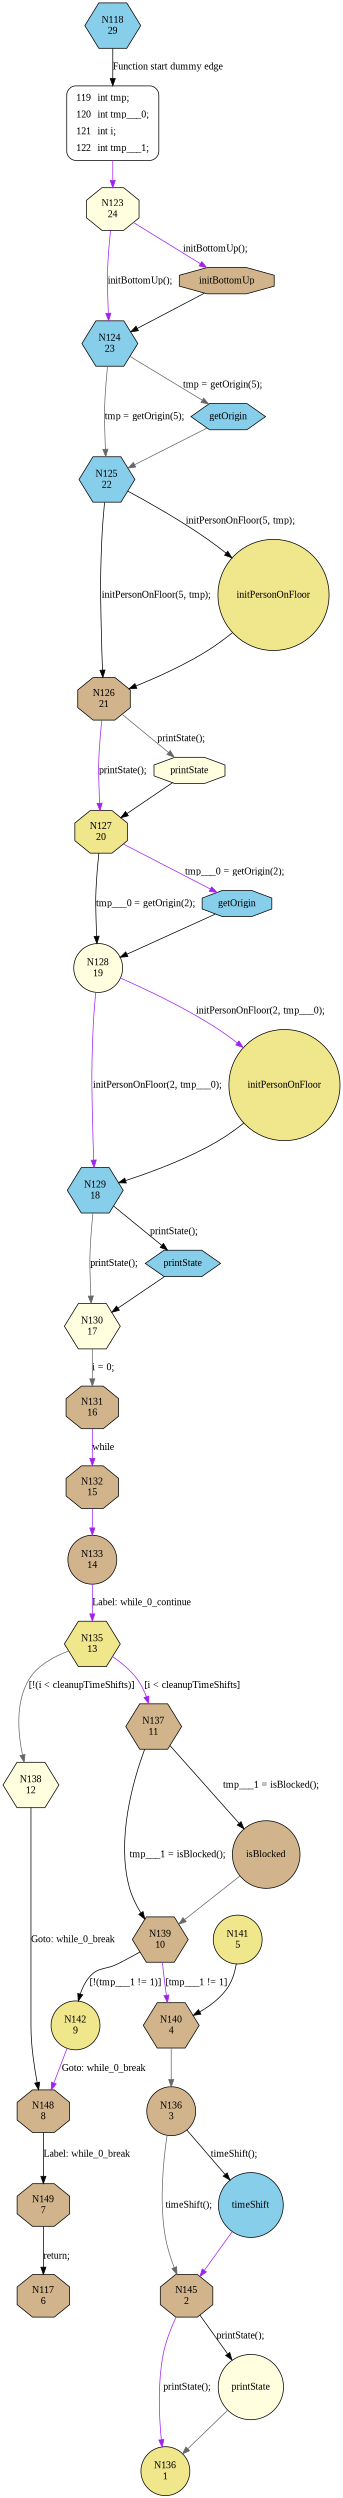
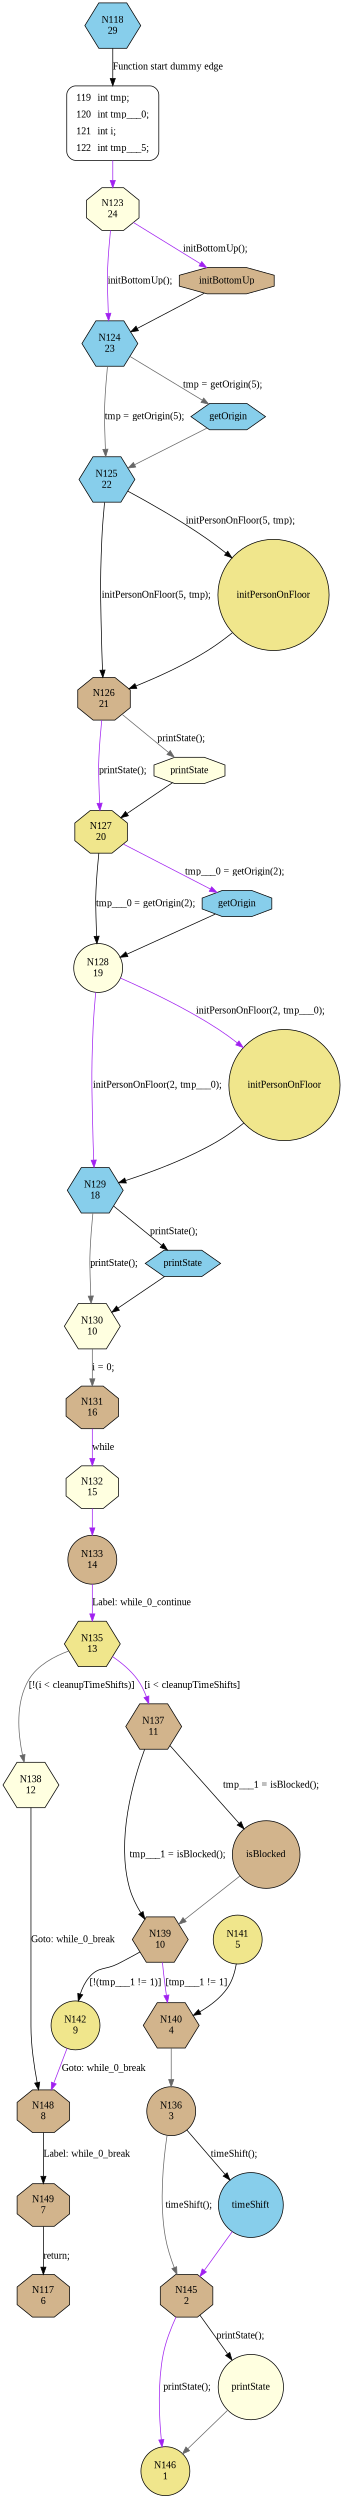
  digraph {
    fontname="Liberation Serif"
    node [fillcolor=tan fontname="Liberation Serif" shape=hexagon style=filled]
    edge [color=black fontname="Liberation Serif"]
    n1 [fillcolor=skyblue label="N118\n29"]
-   n2 [fillcolor=white label=<<table border="0" cellborder="0" cellpadding="3" bgcolor="white"><tr><td align="right">119</td><td align="left">int tmp;</td></tr><tr><td align="right">120</td><td align="left">int tmp___0;</td></tr><tr><td align="right">121</td><td align="left">int i;</td></tr><tr><td align="right">122</td><td align="left">int tmp___1;</td></tr></table>> penwidth=1 shape=Mrecord style="filled,bold"]
+   n2 [fillcolor=white label=<<table border="0" cellborder="0" cellpadding="3" bgcolor="white"><tr><td align="right">119</td><td align="left">int tmp;</td></tr><tr><td align="right">120</td><td align="left">int tmp___0;</td></tr><tr><td align="right">121</td><td align="left">int i;</td></tr><tr><td align="right">122</td><td align="left">int tmp___5;</td></tr></table>> penwidth=1 shape=Mrecord style="filled,bold"]
    n3 [fillcolor=lightyellow label="N123\n24" shape=octagon]
    n4 [fillcolor=skyblue label="N124\n23"]
    n5 [label=initBottomUp shape=octagon]
    n6 [fillcolor=skyblue label="N125\n22"]
    n7 [fillcolor=skyblue label=getOrigin]
    n8 [label="N126\n21" shape=octagon]
    n9 [fillcolor=khaki label=initPersonOnFloor shape=circle]
    n10 [fillcolor=khaki label="N127\n20" shape=octagon]
    n11 [fillcolor=lightyellow label=printState shape=octagon]
    n12 [fillcolor=lightyellow label="N128\n19" shape=circle]
    n13 [fillcolor=skyblue label=getOrigin shape=octagon]
    n14 [fillcolor=skyblue label="N129\n18"]
    n15 [fillcolor=khaki label=initPersonOnFloor shape=circle]
-   n16 [fillcolor=lightyellow label="N130\n17"]
+   n16 [fillcolor=lightyellow label="N130\n10"]
    n17 [fillcolor=skyblue label=printState]
    n18 [label="N131\n16" shape=octagon]
-   n19 [label="N132\n15" shape=octagon]
+   n19 [fillcolor=lightyellow label="N132\n15" shape=octagon]
    n20 [label="N133\n14" shape=circle]
    n21 [fillcolor=khaki label="N135\n13"]
    n22 [label="N137\n11"]
    n23 [fillcolor=lightyellow label="N138\n12"]
    n24 [label="N139\n10"]
    n25 [label=isBlocked shape=circle]
    n26 [label="N148\n8" shape=octagon]
    n27 [fillcolor=khaki label="N142\n9" shape=circle]
    n28 [label="N140\n4"]
    n29 [label="N149\n7" shape=octagon]
    n30 [label="N117\n6" shape=octagon]
    n31 [fillcolor=khaki label="N141\n5" shape=circle]
    n32 [label="N136\n3" shape=circle]
    n33 [label="N145\n2" shape=octagon]
    n34 [fillcolor=skyblue label=timeShift shape=circle]
-   n35 [fillcolor=khaki label="N136\n1" shape=circle]
+   n35 [fillcolor=khaki label="N146\n1" shape=circle]
    n36 [fillcolor=lightyellow label=printState shape=circle]
    n1 -> n2 [label="Function start dummy edge"]
    n2 -> n3 [color=purple]
    n3 -> n4 [color=purple label="initBottomUp();"]
    n3 -> n5 [color=purple label="initBottomUp();"]
    n4 -> n6 [color=gray40 label="tmp = getOrigin(5);"]
    n4 -> n7 [color=gray40 label="tmp = getOrigin(5);"]
    n5 -> n4
    n6 -> n8 [label="initPersonOnFloor(5, tmp);"]
    n6 -> n9 [label="initPersonOnFloor(5, tmp);"]
    n7 -> n6 [color=gray40]
    n8 -> n10 [color=purple label="printState();"]
    n8 -> n11 [color=gray40 label="printState();"]
    n9 -> n8
    n10 -> n12 [label="tmp___0 = getOrigin(2);"]
    n10 -> n13 [color=purple label="tmp___0 = getOrigin(2);"]
    n11 -> n10
    n12 -> n14 [color=purple label="initPersonOnFloor(2, tmp___0);"]
    n12 -> n15 [color=purple label="initPersonOnFloor(2, tmp___0);"]
    n13 -> n12
    n14 -> n16 [color=gray40 label="printState();"]
    n14 -> n17 [label="printState();"]
    n15 -> n14
    n16 -> n18 [color=gray40 label="i = 0;"]
    n17 -> n16
    n18 -> n19 [color=purple label=while]
    n19 -> n20 [color=purple]
    n20 -> n21 [color=purple label="Label: while_0_continue"]
    n21 -> n22 [color=purple label="[i < cleanupTimeShifts]"]
    n21 -> n23 [color=gray40 label="[!(i < cleanupTimeShifts)]"]
    n22 -> n24 [label="tmp___1 = isBlocked();"]
    n22 -> n25 [label="tmp___1 = isBlocked();"]
    n23 -> n26 [label="Goto: while_0_break"]
    n24 -> n27 [label="[!(tmp___1 != 1)]"]
    n24 -> n28 [color=purple label="[tmp___1 != 1]"]
    n25 -> n24 [color=gray40]
    n26 -> n29 [label="Label: while_0_break"]
    n27 -> n26 [color=purple label="Goto: while_0_break"]
    n28 -> n32 [color=gray40]
    n29 -> n30 [label="return;"]
    n31 -> n28
    n32 -> n33 [color=gray40 label="timeShift();"]
    n32 -> n34 [label="timeShift();"]
    n33 -> n35 [color=purple label="printState();"]
    n33 -> n36 [label="printState();"]
    n34 -> n33 [color=purple]
    n36 -> n35 [color=gray40]
  }
